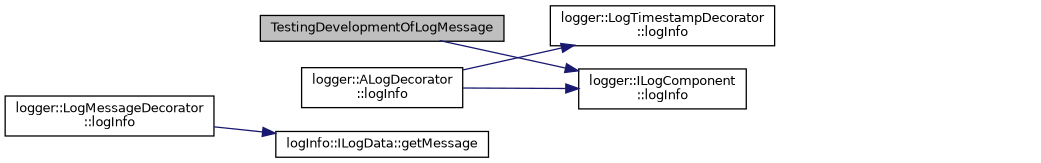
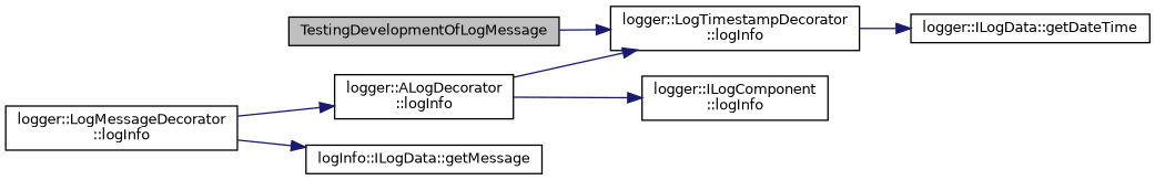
  digraph {
    rankdir=LR
    node [color=black fillcolor=white fontname=Helvetica fontsize=10 shape=record style=filled]
    edge [color=midnightblue fontname=Helvetica fontsize=10 labelfontname=Helvetica labelfontsize=10 style=solid]
    n1 [fillcolor=grey75 fontcolor=black height=0.2 label=TestingDevelopmentOfLogMessage width=0.4]
    n2 [height=0.2 label="logger::LogTimestampDecorator\l::logInfo" width=0.4]
    n3 [height=0.2 label="logger::LogMessageDecorator\l::logInfo" width=0.4]
    n4 [height=0.2 label="logInfo::ILogData::getMessage" width=0.4]
    n5 [height=0.2 label="logger::ALogDecorator\l::logInfo" width=0.4]
+   n6 [height=0.2 label="logger::ILogData::getDateTime" width=0.4]
    n7 [height=0.2 label="logger::ILogComponent\l::logInfo" width=0.4]
-   n1 -> n7
+   n1 -> n2
+   n2 -> n6
    n3 -> n4
+   n3 -> n5
    n5 -> n2
    n5 -> n7
  }
